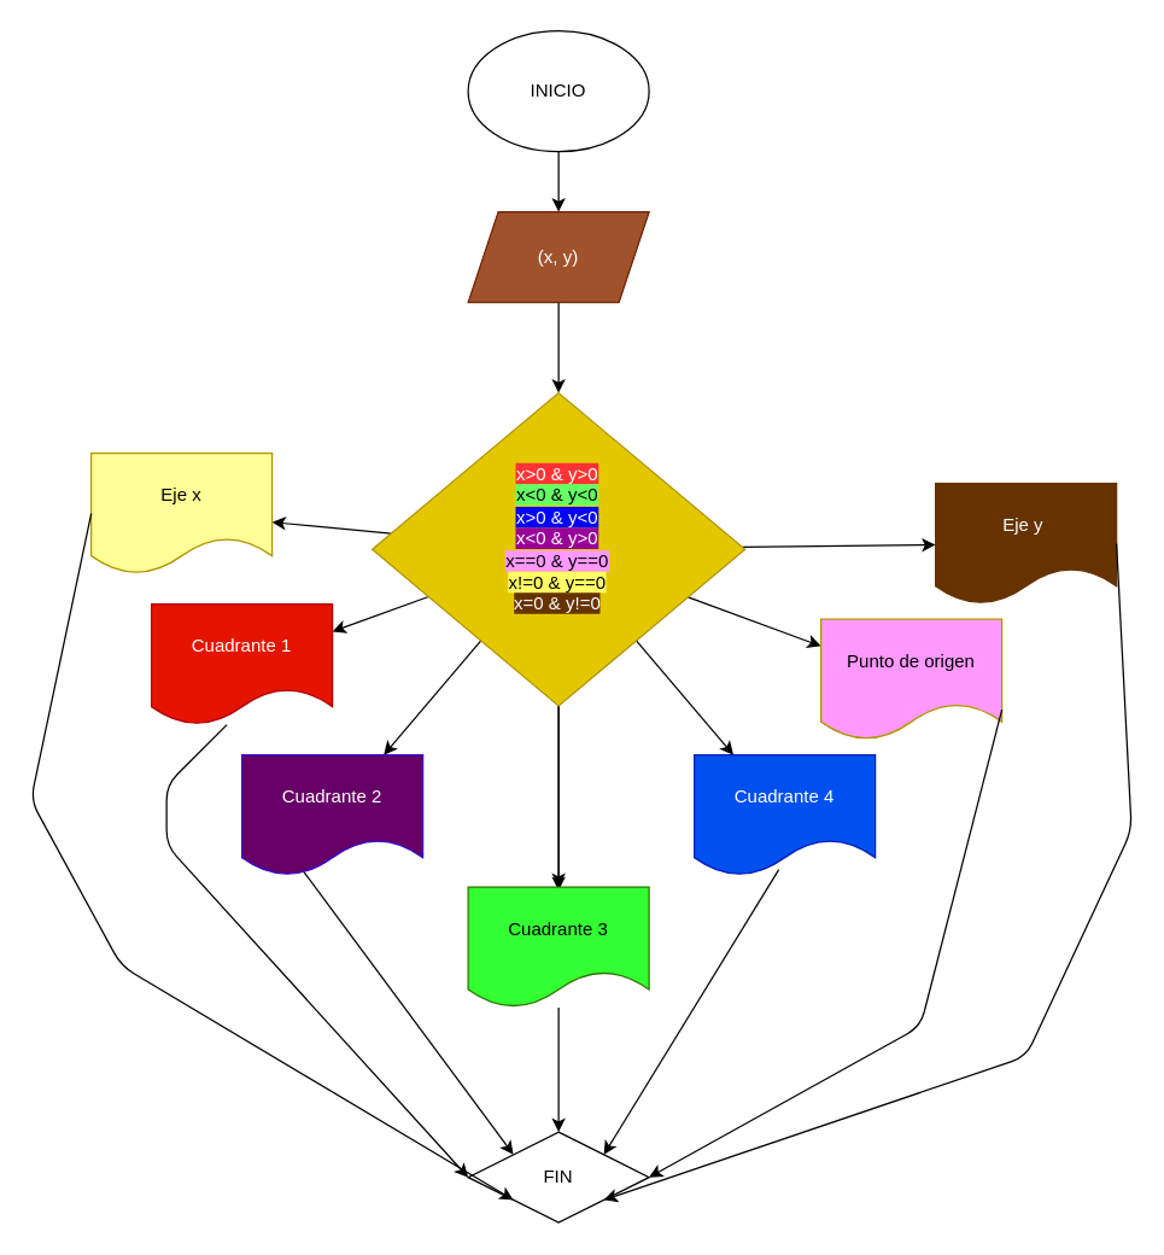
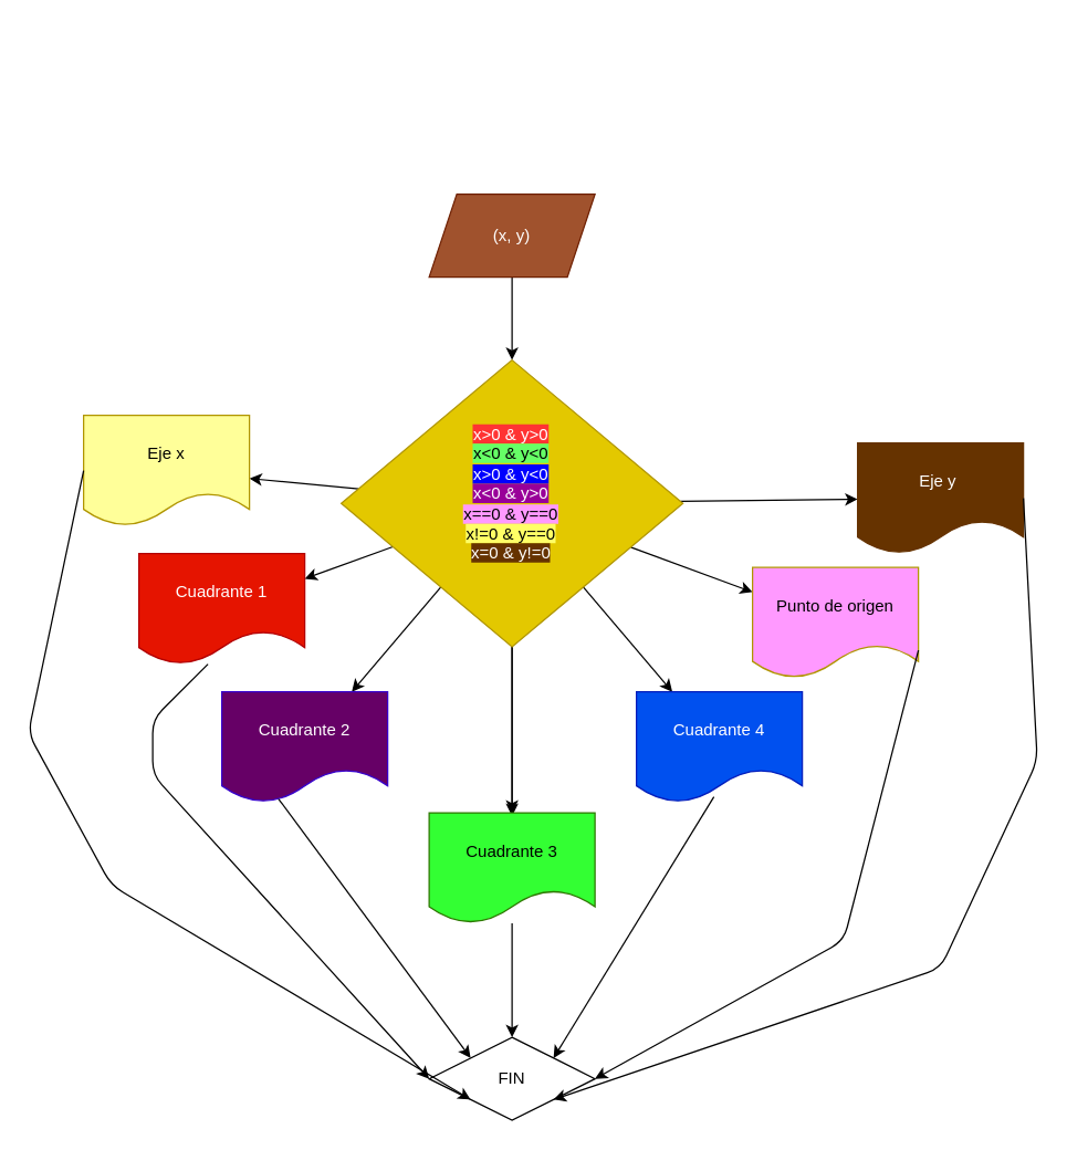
  <mxCell id="0" />
  <mxCell id="1" parent="0" />
- <mxCell id="2" value="" style="edgeStyle=none;html=1;" parent="1" source="3" target="5" edge="1"><mxGeometry relative="1" as="geometry" /></mxCell>
- <mxCell id="3" value="INICIO" style="ellipse;whiteSpace=wrap;html=1;" parent="1" vertex="1"><mxGeometry x="310" y="20" width="120" height="80" as="geometry" /></mxCell>
  <mxCell id="4" value="" style="edgeStyle=none;html=1;" parent="1" source="5" target="14" edge="1"><mxGeometry relative="1" as="geometry" /></mxCell>
  <mxCell id="5" value="(x, y)" style="shape=parallelogram;perimeter=parallelogramPerimeter;whiteSpace=wrap;html=1;fixedSize=1;fillColor=#a0522d;fontColor=#ffffff;strokeColor=#6D1F00;" parent="1" vertex="1"><mxGeometry x="310" y="140" width="120" height="60" as="geometry" /></mxCell>
  <mxCell id="6" value="" style="edgeStyle=none;html=1;" parent="1" source="14" edge="1"><mxGeometry relative="1" as="geometry"><mxPoint x="369.999" y="590" as="targetPoint" /></mxGeometry></mxCell>
  <mxCell id="7" value="" style="edgeStyle=none;html=1;fontColor=#FFFFFF;" parent="1" source="14" target="15" edge="1"><mxGeometry relative="1" as="geometry" /></mxCell>
  <mxCell id="8" value="" style="edgeStyle=none;html=1;fontColor=#FFFFFF;" parent="1" source="14" target="16" edge="1"><mxGeometry relative="1" as="geometry" /></mxCell>
  <mxCell id="9" value="" style="edgeStyle=none;html=1;fontColor=#FFFFFF;" parent="1" source="14" target="18" edge="1"><mxGeometry relative="1" as="geometry" /></mxCell>
  <mxCell id="10" value="" style="edgeStyle=none;html=1;fontColor=#000000;" parent="1" source="14" target="19" edge="1"><mxGeometry relative="1" as="geometry" /></mxCell>
  <mxCell id="11" value="" style="edgeStyle=none;html=1;fontColor=#FFFFFF;" parent="1" source="14" target="20" edge="1"><mxGeometry relative="1" as="geometry" /></mxCell>
  <mxCell id="12" value="" style="edgeStyle=none;html=1;fontColor=#FFFFFF;" parent="1" source="14" target="21" edge="1"><mxGeometry relative="1" as="geometry" /></mxCell>
  <mxCell id="13" value="" style="edgeStyle=none;html=1;fontColor=#FFFFFF;" parent="1" source="14" target="22" edge="1"><mxGeometry relative="1" as="geometry" /></mxCell>
  <mxCell id="14" value="&lt;font style=&quot;background-color: rgb(255 , 51 , 51)&quot; color=&quot;#ffffff&quot;&gt;x&amp;gt;0 &amp;amp; y&amp;gt;0&lt;/font&gt;&lt;br&gt;&lt;span style=&quot;background-color: rgb(102 , 255 , 102)&quot;&gt;x&amp;lt;0 &amp;amp; y&amp;lt;0&lt;/span&gt;&lt;br&gt;&lt;span style=&quot;background-color: rgb(0 , 0 , 255)&quot;&gt;&lt;font color=&quot;#ffffff&quot;&gt;x&amp;gt;0 &amp;amp; y&amp;lt;0&lt;br&gt;&lt;/font&gt;&lt;/span&gt;&lt;span style=&quot;background-color: rgb(153 , 0 , 153)&quot;&gt;&lt;font color=&quot;#ffffff&quot;&gt;x&amp;lt;0 &amp;amp; y&amp;gt;0&lt;/font&gt;&lt;/span&gt;&lt;br&gt;&lt;span style=&quot;background-color: rgb(255 , 153 , 255)&quot;&gt;x==0 &amp;amp; y==0&lt;/span&gt;&lt;br&gt;&lt;span style=&quot;background-color: rgb(255 , 255 , 102)&quot;&gt;x!=0 &amp;amp; y==0&lt;/span&gt;&lt;br&gt;&lt;span style=&quot;background-color: rgb(102 , 51 , 0)&quot;&gt;&lt;font color=&quot;#ffffff&quot;&gt;x=0 &amp;amp; y!=0&lt;/font&gt;&lt;br&gt;&lt;/span&gt;&amp;nbsp;&amp;nbsp;" style="rhombus;whiteSpace=wrap;html=1;fillColor=#e3c800;strokeColor=#B09500;fontColor=#000000;" parent="1" vertex="1"><mxGeometry x="246.41" y="260" width="247.18" height="207.5" as="geometry" /></mxCell>
  <mxCell id="15" value="Cuadrante 1" style="shape=document;whiteSpace=wrap;html=1;boundedLbl=1;fillColor=#e51400;strokeColor=#B20000;fontColor=#ffffff;" parent="1" vertex="1"><mxGeometry x="100.005" y="400" width="120" height="80" as="geometry" /></mxCell>
  <mxCell id="16" value="&lt;font color=&quot;#ffffff&quot;&gt;Cuadrante 2&lt;/font&gt;" style="shape=document;whiteSpace=wrap;html=1;boundedLbl=1;fillColor=#660066;strokeColor=#3700CC;fontColor=#ffffff;" parent="1" vertex="1"><mxGeometry x="160.005" y="500" width="120" height="80" as="geometry" /></mxCell>
  <mxCell id="17" value="" style="edgeStyle=none;html=1;" edge="1" parent="1" source="18" target="23"><mxGeometry relative="1" as="geometry" /></mxCell>
  <mxCell id="18" value="&lt;font color=&quot;#000000&quot;&gt;Cuadrante 3&lt;/font&gt;" style="shape=document;whiteSpace=wrap;html=1;boundedLbl=1;fillColor=#33FF33;strokeColor=#2D7600;fontColor=#ffffff;" parent="1" vertex="1"><mxGeometry x="309.995" y="587.5" width="120" height="80" as="geometry" /></mxCell>
  <mxCell id="19" value="&lt;font color=&quot;#ffffff&quot;&gt;Cuadrante 4&lt;/font&gt;" style="shape=document;whiteSpace=wrap;html=1;boundedLbl=1;fillColor=#0050ef;strokeColor=#001DBC;fontColor=#ffffff;" parent="1" vertex="1"><mxGeometry x="459.995" y="500" width="120" height="80" as="geometry" /></mxCell>
  <mxCell id="20" value="Punto de origen" style="shape=document;whiteSpace=wrap;html=1;boundedLbl=1;fillColor=#FF99FF;strokeColor=#B09500;fontColor=#000000;" parent="1" vertex="1"><mxGeometry x="544.005" y="410" width="120" height="80" as="geometry" /></mxCell>
  <mxCell id="21" value="Eje x" style="shape=document;whiteSpace=wrap;html=1;boundedLbl=1;fillColor=#FFFF99;strokeColor=#B09500;fontColor=#000000;" parent="1" vertex="1"><mxGeometry x="60.005" y="300" width="120" height="80" as="geometry" /></mxCell>
  <mxCell id="22" value="&lt;font color=&quot;#ffffff&quot;&gt;Eje y&amp;nbsp;&lt;/font&gt;" style="shape=document;whiteSpace=wrap;html=1;boundedLbl=1;fillColor=#663300;strokeColor=#663300;fontColor=#000000;" parent="1" vertex="1"><mxGeometry x="619.995" y="320" width="120" height="80" as="geometry" /></mxCell>
  <mxCell id="23" value="FIN" style="rhombus;whiteSpace=wrap;html=1;" vertex="1" parent="1"><mxGeometry x="309.995" y="750" width="120" height="60" as="geometry" /></mxCell>
  <mxCell id="24" value="" style="endArrow=classic;html=1;exitX=0.467;exitY=0.95;exitDx=0;exitDy=0;exitPerimeter=0;entryX=1;entryY=0;entryDx=0;entryDy=0;" edge="1" parent="1" source="19" target="23"><mxGeometry width="50" height="50" relative="1" as="geometry"><mxPoint x="710" y="910" as="sourcePoint" /><mxPoint x="530" y="990" as="targetPoint" /></mxGeometry></mxCell>
  <mxCell id="25" value="" style="endArrow=classic;html=1;exitX=0.342;exitY=0.969;exitDx=0;exitDy=0;exitPerimeter=0;entryX=0;entryY=0;entryDx=0;entryDy=0;" edge="1" parent="1" source="16" target="23"><mxGeometry width="50" height="50" relative="1" as="geometry"><mxPoint x="130" y="710" as="sourcePoint" /><mxPoint x="190" y="790" as="targetPoint" /></mxGeometry></mxCell>
  <mxCell id="26" value="" style="endArrow=classic;html=1;entryX=0;entryY=0.5;entryDx=0;entryDy=0;" edge="1" parent="1" target="23"><mxGeometry width="50" height="50" relative="1" as="geometry"><mxPoint x="150" y="480" as="sourcePoint" /><mxPoint x="80" y="796" as="targetPoint" /><Array as="points"><mxPoint x="110" y="520" /><mxPoint x="110" y="560" /></Array></mxGeometry></mxCell>
  <mxCell id="27" value="" style="endArrow=classic;html=1;exitX=1;exitY=0.75;exitDx=0;exitDy=0;entryX=1;entryY=0.5;entryDx=0;entryDy=0;" edge="1" parent="1" source="20" target="23"><mxGeometry width="50" height="50" relative="1" as="geometry"><mxPoint x="750" y="720" as="sourcePoint" /><mxPoint x="620" y="1020" as="targetPoint" /><Array as="points"><mxPoint x="610" y="680" /></Array></mxGeometry></mxCell>
  <mxCell id="28" value="" style="endArrow=classic;html=1;exitX=1;exitY=0.5;exitDx=0;exitDy=0;entryX=1;entryY=1;entryDx=0;entryDy=0;" edge="1" parent="1" source="22" target="23"><mxGeometry width="50" height="50" relative="1" as="geometry"><mxPoint x="770" y="520" as="sourcePoint" /><mxPoint x="520" y="1000" as="targetPoint" /><Array as="points"><mxPoint x="750" y="550" /><mxPoint x="680" y="700" /></Array></mxGeometry></mxCell>
  <mxCell id="29" value="" style="endArrow=classic;html=1;exitX=0;exitY=0.5;exitDx=0;exitDy=0;entryX=0;entryY=1;entryDx=0;entryDy=0;" edge="1" parent="1" source="21" target="23"><mxGeometry width="50" height="50" relative="1" as="geometry"><mxPoint x="-40" y="540" as="sourcePoint" /><mxPoint x="10" y="952" as="targetPoint" /><Array as="points"><mxPoint x="20" y="530" /><mxPoint x="80" y="640" /></Array></mxGeometry></mxCell>
